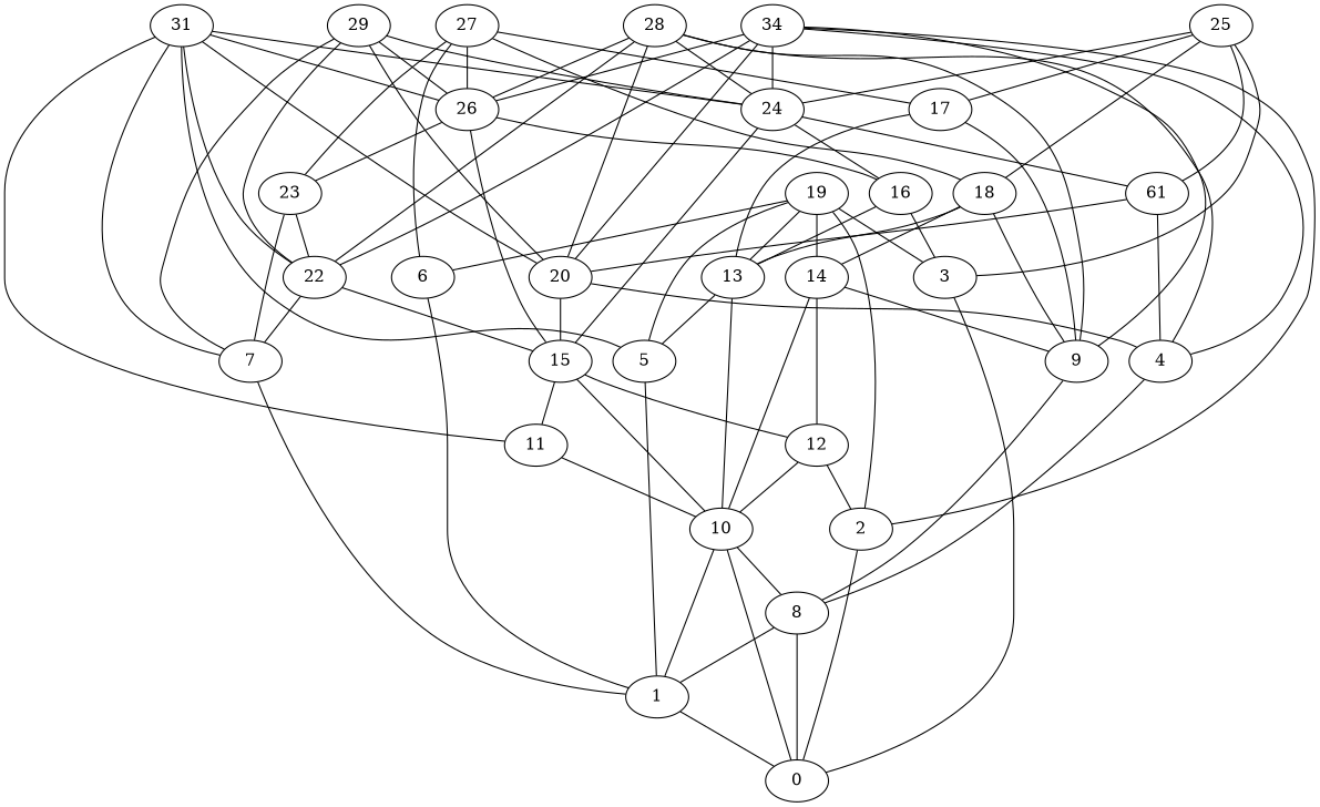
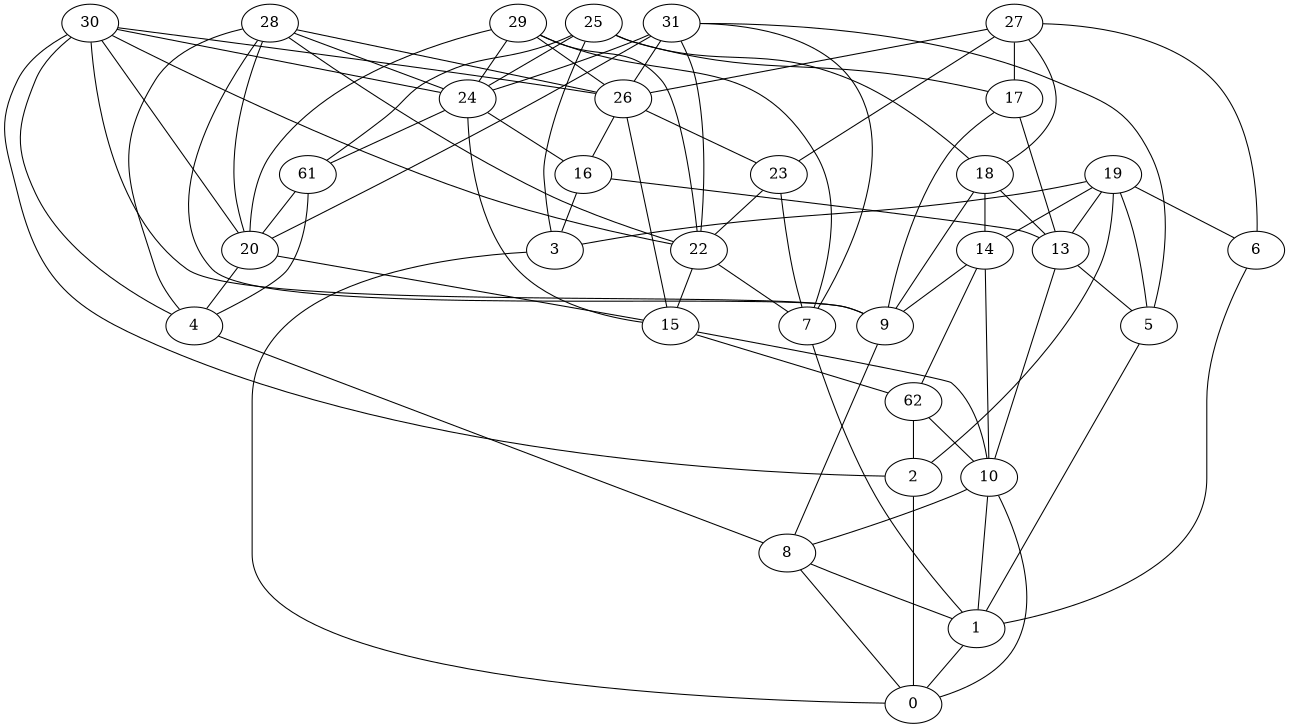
  graph {
    1
    0
    2
    3
    4
    8
    5
    6
    7
    9
    10
-   11
-   12
+   12 [label=62]
    13
    14
    15
    16
    17
    18
    19
    20
    n22 [label=61]
    22
    23
    24
    25
    26
    27
    28
    29
-   30 [label=34]
+   30
    31
    1 -- 0
    2 -- 0
    3 -- 0
    4 -- 8
    8 -- 1
    8 -- 0
    5 -- 1
    6 -- 1
    7 -- 1
    9 -- 8
    10 -- 1
    10 -- 0
    10 -- 8
-   11 -- 10
    12 -- 2
    12 -- 10
    13 -- 5
    13 -- 10
    14 -- 9
    14 -- 10
    14 -- 12
    15 -- 10
-   15 -- 11
    15 -- 12
    16 -- 3
    16 -- 13
    17 -- 9
    17 -- 13
    18 -- 9
    18 -- 13
    18 -- 14
    19 -- 2
    19 -- 3
    19 -- 5
    19 -- 6
    19 -- 13
    19 -- 14
    20 -- 4
    20 -- 15
    n22 -- 4
    n22 -- 20
    22 -- 7
    22 -- 15
    23 -- 7
    23 -- 22
    24 -- 15
    24 -- 16
    24 -- n22
    25 -- 3
    25 -- 17
    25 -- 18
    25 -- n22
    25 -- 24
    26 -- 15
    26 -- 16
    26 -- 23
    27 -- 6
    27 -- 17
    27 -- 18
    27 -- 23
    27 -- 26
    28 -- 4
    28 -- 9
    28 -- 20
    28 -- 22
    28 -- 24
    28 -- 26
    29 -- 7
    29 -- 20
    29 -- 22
    29 -- 24
    29 -- 26
    30 -- 2
    30 -- 4
    30 -- 9
    30 -- 20
    30 -- 22
    30 -- 24
    30 -- 26
    31 -- 5
    31 -- 7
-   31 -- 11
    31 -- 20
    31 -- 22
    31 -- 24
    31 -- 26
  }
